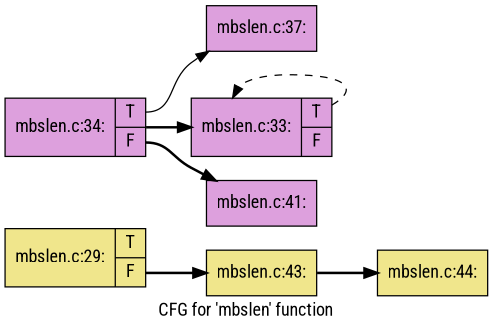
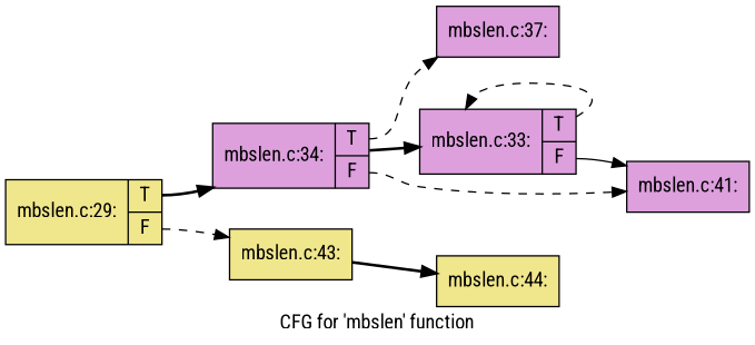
  digraph {
    fontname="Roboto Condensed"
    label="CFG for 'mbslen' function"
    rankdir=LR
    node [fillcolor=plum fontname="Roboto Condensed" shape=record style=filled]
    edge [fontname="Roboto Condensed" style=bold tailport=s0]
    n1 [fillcolor=khaki label="{mbslen.c:29:|{<s0>T|<s1>F}}"]
    n2 [label="{mbslen.c:34:|{<s0>T|<s1>F}}"]
    n3 [fillcolor=khaki label="{mbslen.c:43:}"]
    n4 [label="{mbslen.c:37:}"]
    n5 [label="{mbslen.c:41:}"]
    n6 [label="{mbslen.c:33:|{<s0>T|<s1>F}}"]
    n7 [fillcolor=khaki label="{mbslen.c:44:}"]
-   n1 -> n3 [tailport=s1]
-   n2 -> n4 [style=solid]
-   n2 -> n5 [tailport=s1]
+   n1 -> n2
+   n1 -> n3 [style=dashed tailport=s1]
+   n2 -> n4 [style=dashed]
+   n2 -> n5 [style=dashed tailport=s1]
    n2 -> n6 [tailport=""]
    n3 -> n7 [tailport=""]
+   n6 -> n5 [style=solid tailport=s1]
    n6 -> n6 [style=dashed]
  }
